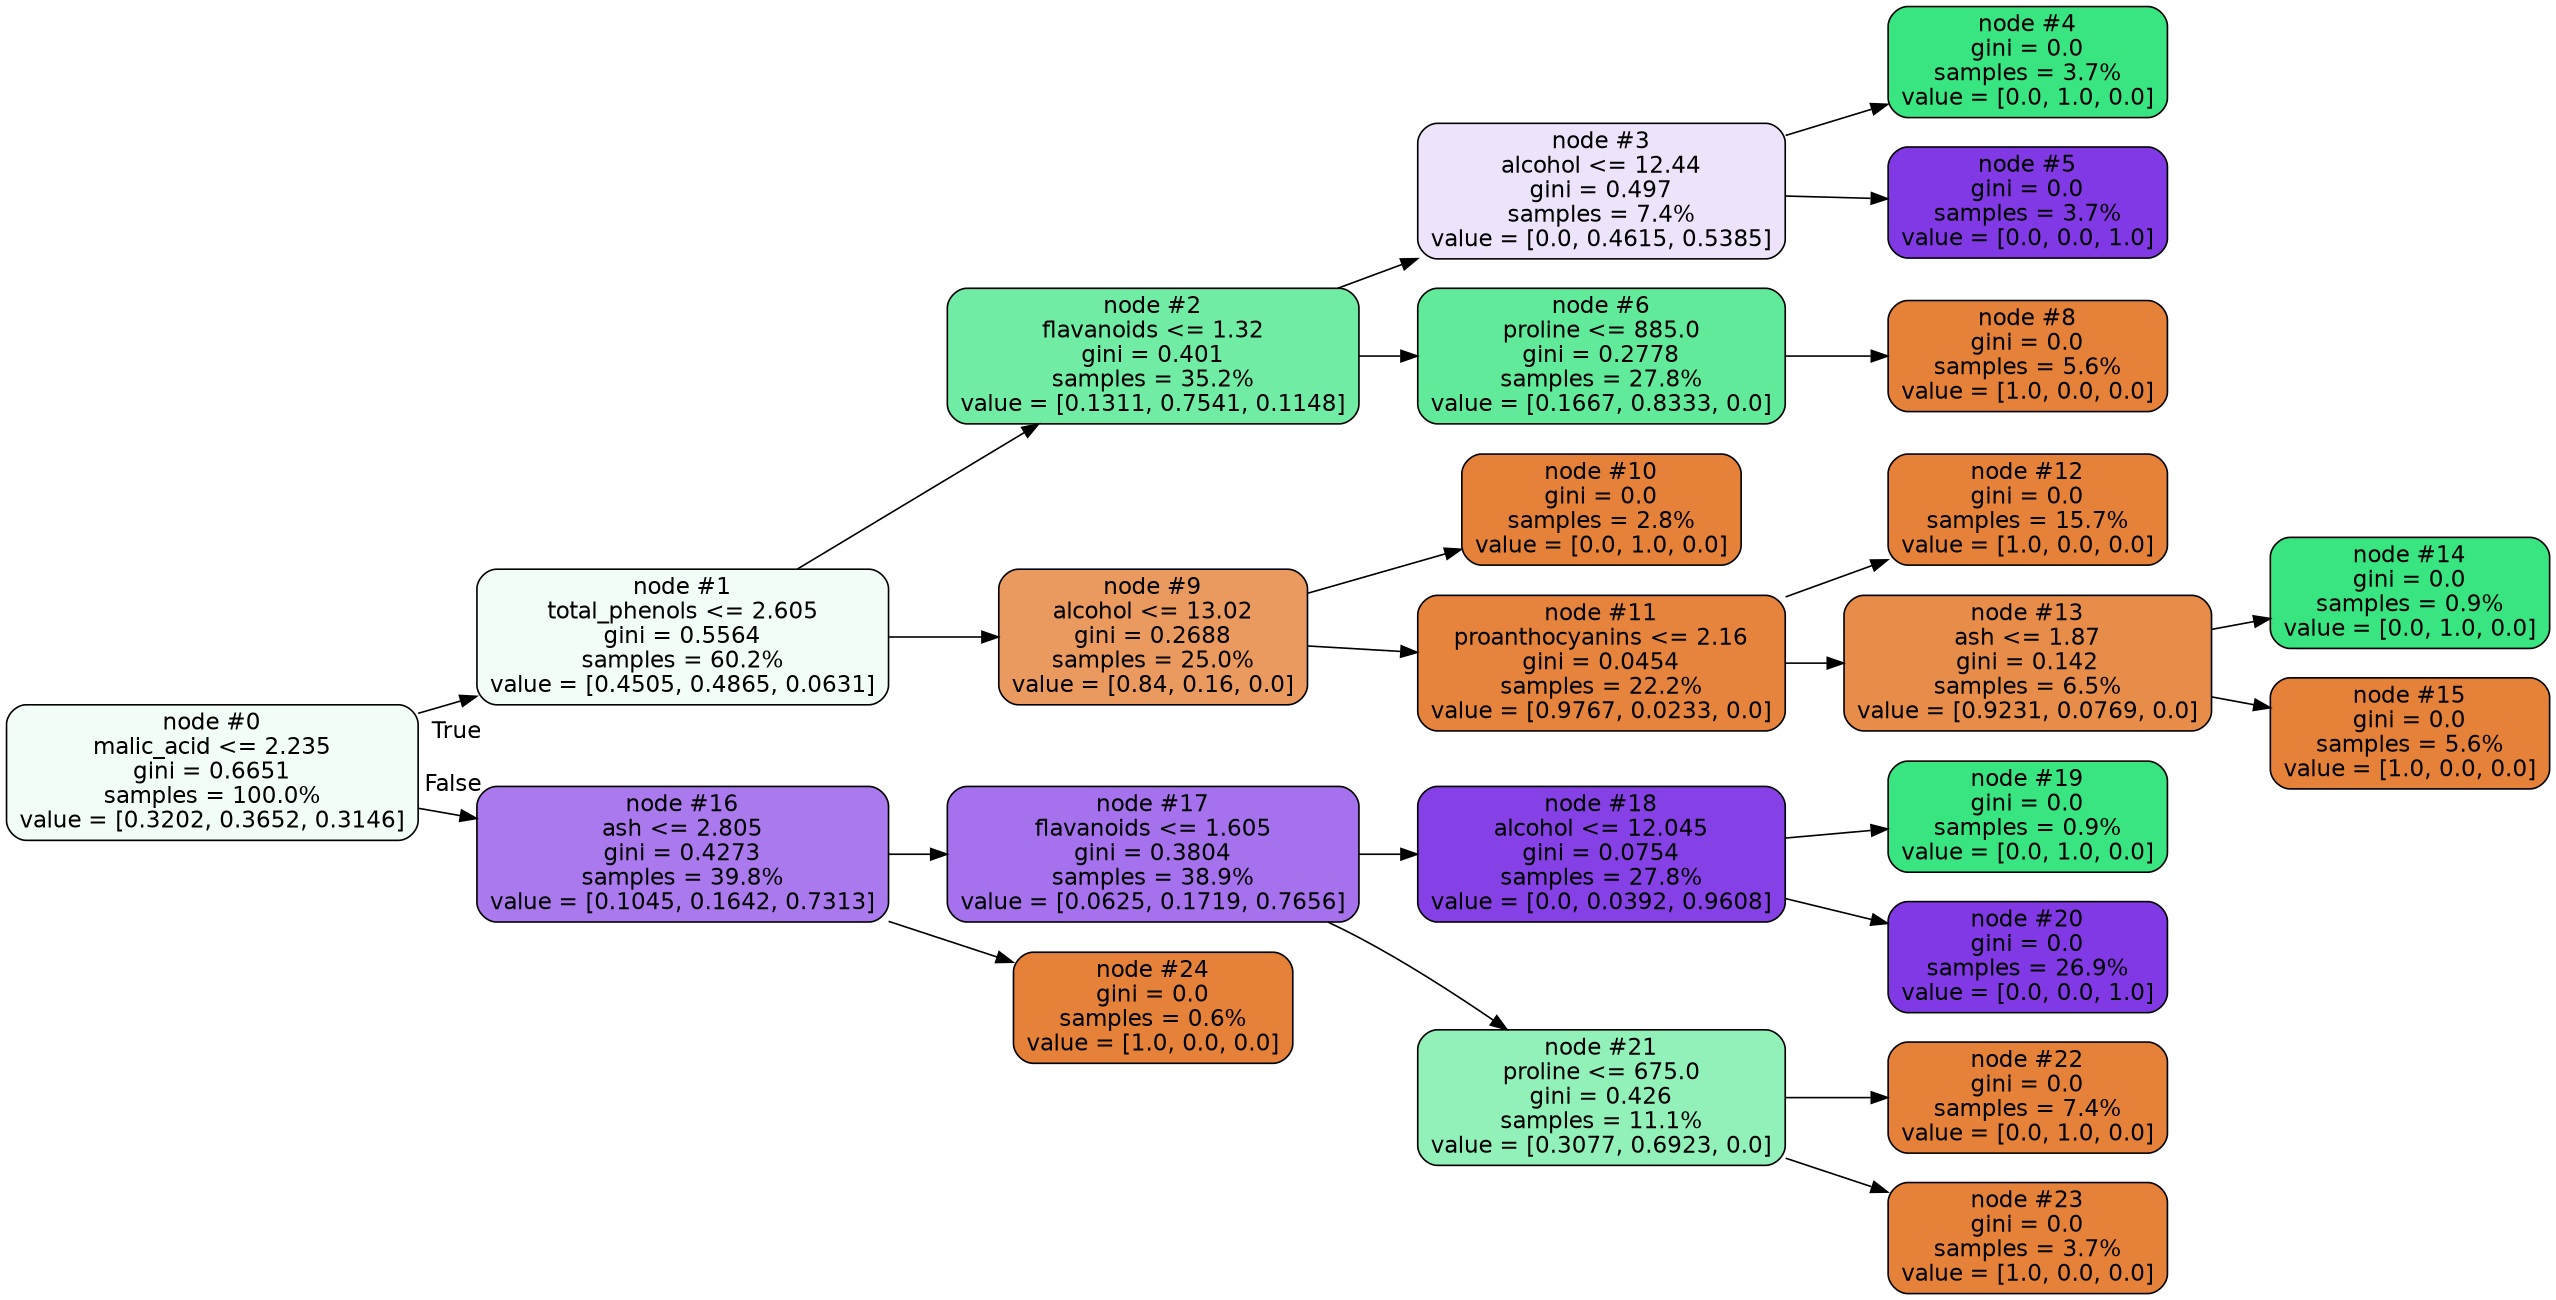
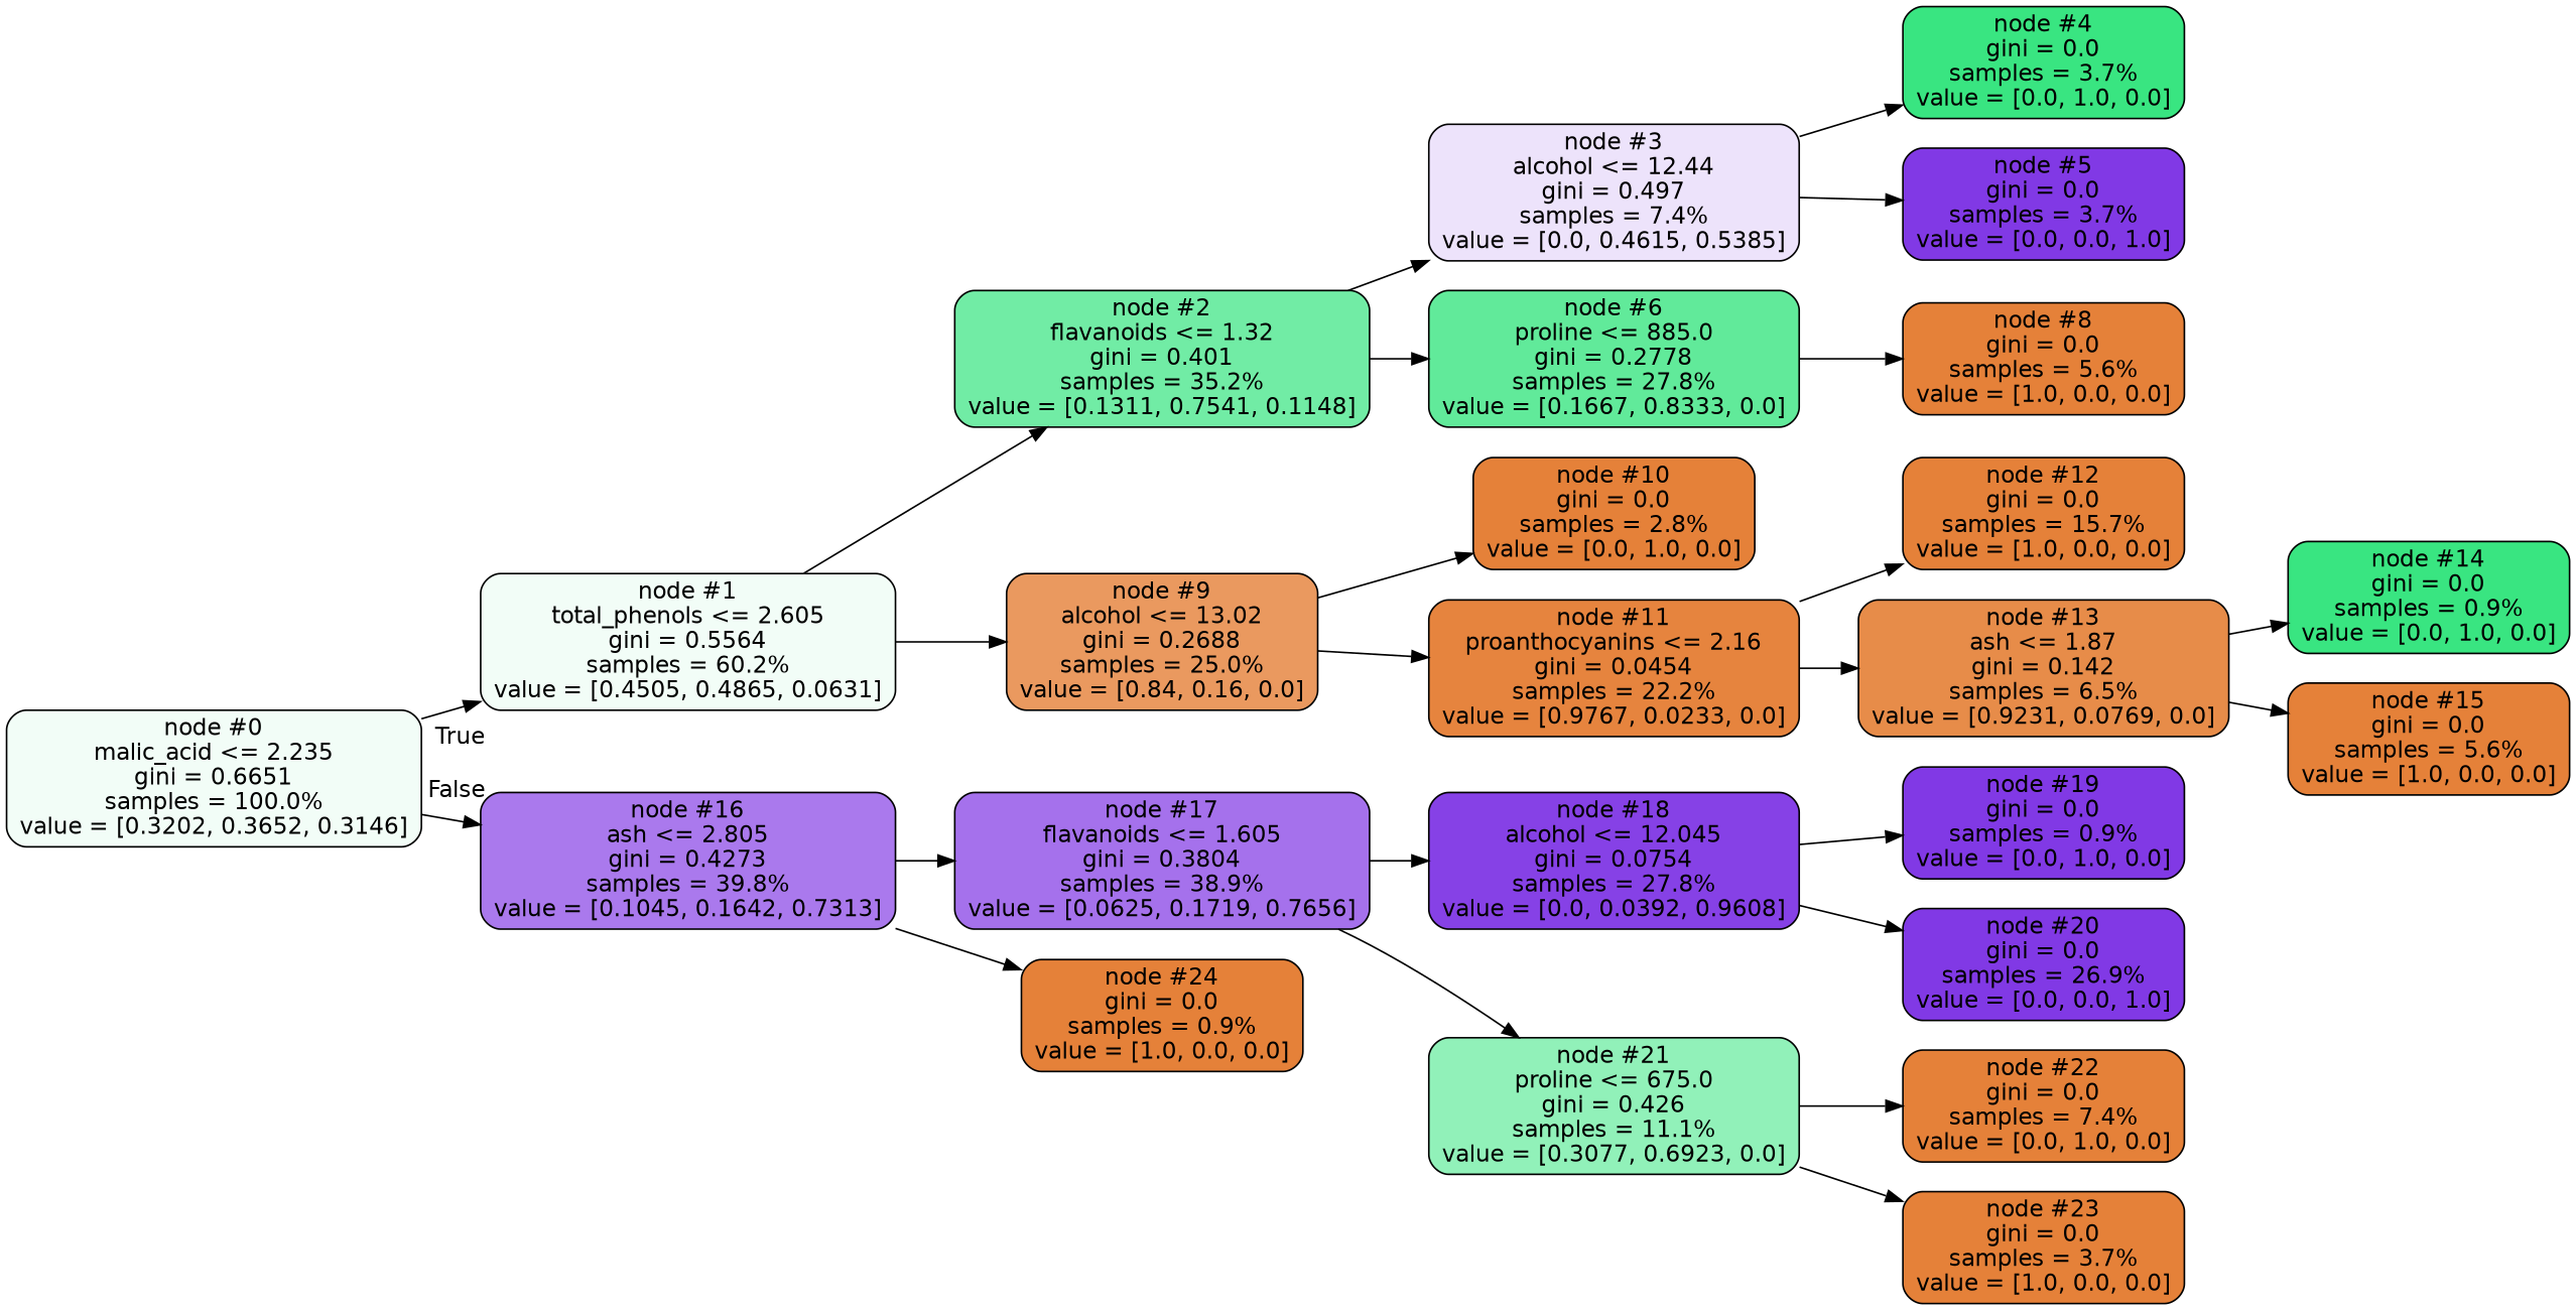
  digraph {
    rankdir=LR
    node [color=black fillcolor="#e58139" fontname=helvetica shape=box style="filled, rounded"]
    edge [fontname=helvetica]
    n1 [fillcolor="#f2fdf7" label="node #0\nmalic_acid <= 2.235\ngini = 0.6651\nsamples = 100.0%\nvalue = [0.3202, 0.3652, 0.3146]"]
    n2 [fillcolor="#f2fdf7" label="node #1\ntotal_phenols <= 2.605\ngini = 0.5564\nsamples = 60.2%\nvalue = [0.4505, 0.4865, 0.0631]"]
    n3 [fillcolor="#aa79ed" label="node #16\nash <= 2.805\ngini = 0.4273\nsamples = 39.8%\nvalue = [0.1045, 0.1642, 0.7313]"]
    n4 [fillcolor="#71eca5" label="node #2\nflavanoids <= 1.32\ngini = 0.401\nsamples = 35.2%\nvalue = [0.1311, 0.7541, 0.1148]"]
    n5 [fillcolor="#ea995f" label="node #9\nalcohol <= 13.02\ngini = 0.2688\nsamples = 25.0%\nvalue = [0.84, 0.16, 0.0]"]
    n6 [fillcolor="#a571ec" label="node #17\nflavanoids <= 1.605\ngini = 0.3804\nsamples = 38.9%\nvalue = [0.0625, 0.1719, 0.7656]"]
-   n7 [label="node #24\ngini = 0.0\nsamples = 0.6%\nvalue = [1.0, 0.0, 0.0]"]
+   n7 [label="node #24\ngini = 0.0\nsamples = 0.9%\nvalue = [1.0, 0.0, 0.0]"]
    n8 [fillcolor="#ede3fb" label="node #3\nalcohol <= 12.44\ngini = 0.497\nsamples = 7.4%\nvalue = [0.0, 0.4615, 0.5385]"]
    n9 [fillcolor="#61ea9a" label="node #6\nproline <= 885.0\ngini = 0.2778\nsamples = 27.8%\nvalue = [0.1667, 0.8333, 0.0]"]
    n10 [label="node #10\ngini = 0.0\nsamples = 2.8%\nvalue = [0.0, 1.0, 0.0]"]
    n11 [fillcolor="#e6843e" label="node #11\nproanthocyanins <= 2.16\ngini = 0.0454\nsamples = 22.2%\nvalue = [0.9767, 0.0233, 0.0]"]
    n12 [fillcolor="#39e581" label="node #4\ngini = 0.0\nsamples = 3.7%\nvalue = [0.0, 1.0, 0.0]"]
    n13 [fillcolor="#8139e5" label="node #5\ngini = 0.0\nsamples = 3.7%\nvalue = [0.0, 0.0, 1.0]"]
    n14 [label="node #8\ngini = 0.0\nsamples = 5.6%\nvalue = [1.0, 0.0, 0.0]"]
    n15 [label="node #12\ngini = 0.0\nsamples = 15.7%\nvalue = [1.0, 0.0, 0.0]"]
    n16 [fillcolor="#e78c49" label="node #13\nash <= 1.87\ngini = 0.142\nsamples = 6.5%\nvalue = [0.9231, 0.0769, 0.0]"]
    n17 [fillcolor="#39e581" label="node #14\ngini = 0.0\nsamples = 0.9%\nvalue = [0.0, 1.0, 0.0]"]
    n18 [label="node #15\ngini = 0.0\nsamples = 5.6%\nvalue = [1.0, 0.0, 0.0]"]
    n19 [fillcolor="#8641e6" label="node #18\nalcohol <= 12.045\ngini = 0.0754\nsamples = 27.8%\nvalue = [0.0, 0.0392, 0.9608]"]
    n20 [fillcolor="#91f1b9" label="node #21\nproline <= 675.0\ngini = 0.426\nsamples = 11.1%\nvalue = [0.3077, 0.6923, 0.0]"]
-   n21 [fillcolor="#39e581" label="node #19\ngini = 0.0\nsamples = 0.9%\nvalue = [0.0, 1.0, 0.0]"]
+   n21 [fillcolor="#8139e5" label="node #19\ngini = 0.0\nsamples = 0.9%\nvalue = [0.0, 1.0, 0.0]"]
    n22 [fillcolor="#8139e5" label="node #20\ngini = 0.0\nsamples = 26.9%\nvalue = [0.0, 0.0, 1.0]"]
    n23 [label="node #22\ngini = 0.0\nsamples = 7.4%\nvalue = [0.0, 1.0, 0.0]"]
    n24 [label="node #23\ngini = 0.0\nsamples = 3.7%\nvalue = [1.0, 0.0, 0.0]"]
    n1 -> n2 [headlabel=True labelangle=45 labeldistance=2.5]
    n1 -> n3 [headlabel=False labelangle=-45 labeldistance=2.5]
    n2 -> n4
    n2 -> n5
    n3 -> n6
    n3 -> n7
    n4 -> n8
    n4 -> n9
    n5 -> n10
    n5 -> n11
    n6 -> n19
    n6 -> n20
    n8 -> n12
    n8 -> n13
    n9 -> n14
    n11 -> n15
    n11 -> n16
    n16 -> n17
    n16 -> n18
    n19 -> n21
    n19 -> n22
    n20 -> n23
    n20 -> n24
  }
